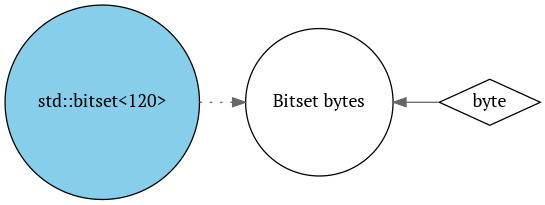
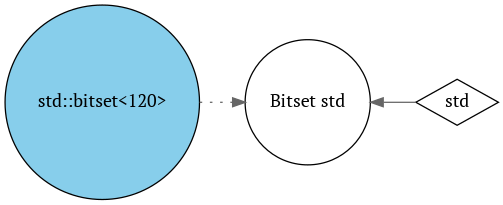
  digraph {
    fontname="PT Serif"
    rankdir=LR
    node [fillcolor=white fontname="PT Serif" shape=circle style=filled]
    edge [color=gray40 fontname="PT Serif"]
-   n1 [label=byte shape=diamond]
-   n2 [label="Bitset bytes"]
+   n1 [label=std shape=diamond]
+   n2 [label="Bitset std"]
    n3 [fillcolor=skyblue label="std::bitset<120>"]
    subgraph sub_1 {
      rank=max
      n1
    }
    n1 -> n2 [style=solid]
    n3 -> n2 [style=dotted]
  }
